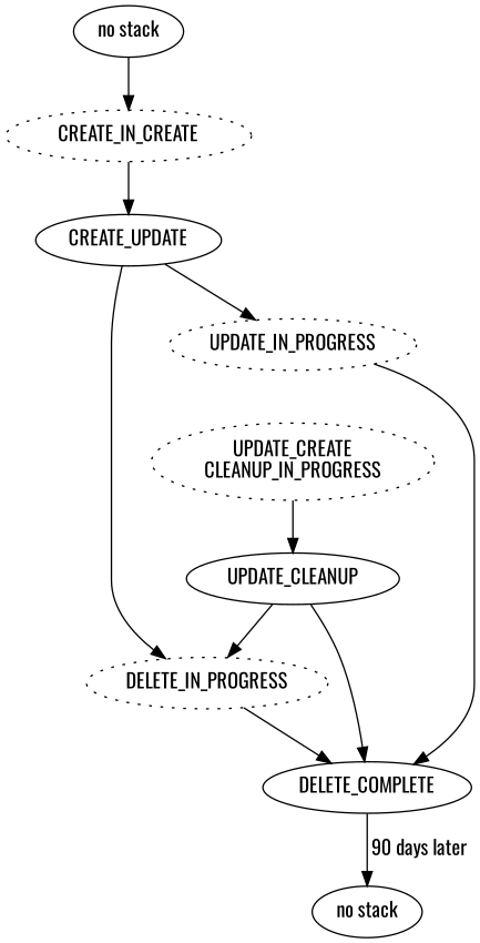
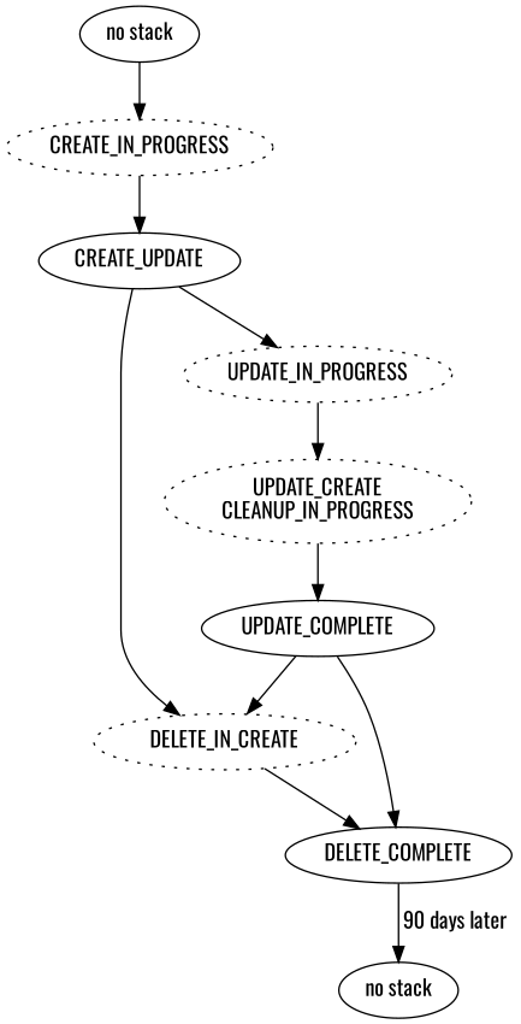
  digraph {
    fontname=Oswald
    node [fontname=Oswald]
    edge [fontname=Oswald]
    n1 [label="no stack"]
-   CREATE_IN_PROGRESS [style=dotted label=CREATE_IN_CREATE]
+   CREATE_IN_PROGRESS [style=dotted]
    n3 [label=CREATE_UPDATE]
    n4 [label="no stack"]
-   DELETE_IN_PROGRESS [style=dotted]
+   DELETE_IN_PROGRESS [style=dotted label=DELETE_IN_CREATE]
    DELETE_COMPLETE
    UPDATE_IN_PROGRESS [style=dotted]
    n8 [label="UPDATE_CREATE\nCLEANUP_IN_PROGRESS" style=dotted]
-   UPDATE_COMPLETE [label=UPDATE_CLEANUP]
+   UPDATE_COMPLETE
    n1 -> CREATE_IN_PROGRESS
    CREATE_IN_PROGRESS -> n3
    n3 -> DELETE_IN_PROGRESS
    n3 -> UPDATE_IN_PROGRESS
    DELETE_IN_PROGRESS -> DELETE_COMPLETE
    DELETE_COMPLETE -> n4 [label=" 90 days later"]
-   UPDATE_IN_PROGRESS -> DELETE_COMPLETE
+   UPDATE_IN_PROGRESS -> n8
    n8 -> UPDATE_COMPLETE
    UPDATE_COMPLETE -> DELETE_IN_PROGRESS
    UPDATE_COMPLETE -> DELETE_COMPLETE
  }
